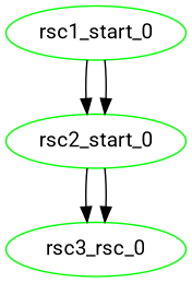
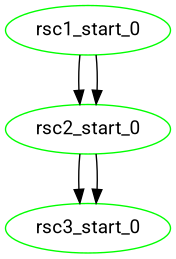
  digraph {
    fontname=Roboto
    node [color=green fontname=Roboto]
    edge [fontname=Roboto]
    rsc1_start_0
    rsc2_start_0
-   rsc3_start_0 [label=rsc3_rsc_0]
+   rsc3_start_0
    rsc1_start_0 -> rsc2_start_0
    rsc1_start_0 -> rsc2_start_0
    rsc2_start_0 -> rsc3_start_0
    rsc2_start_0 -> rsc3_start_0
  }
